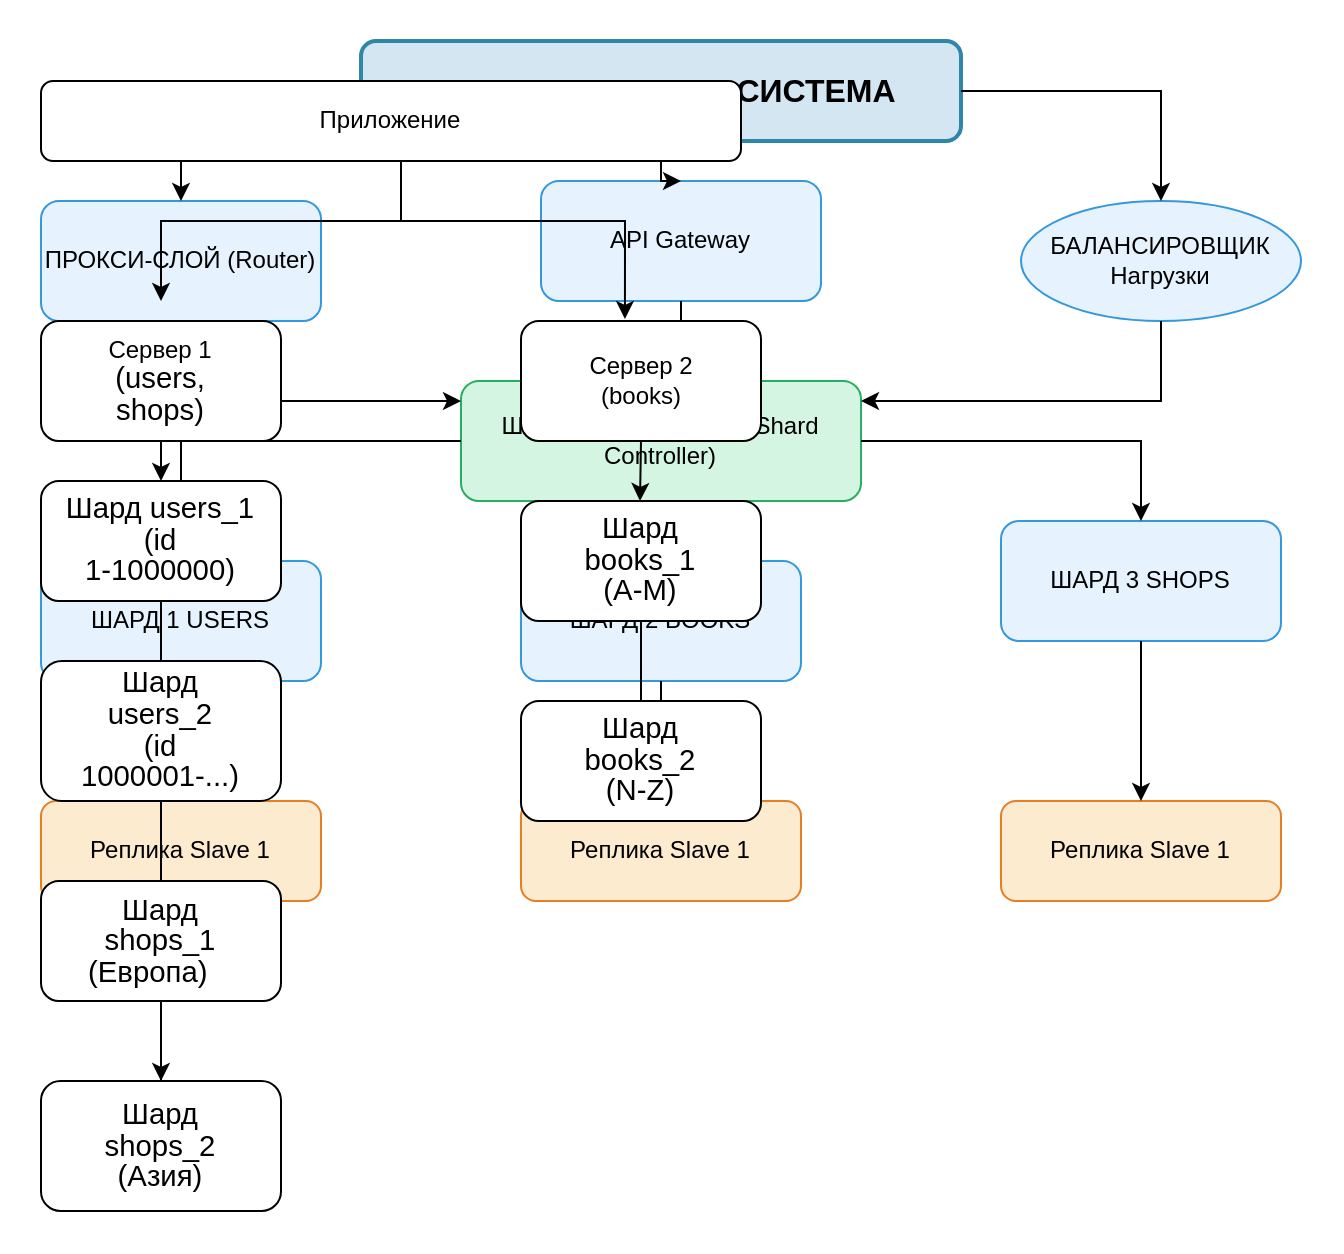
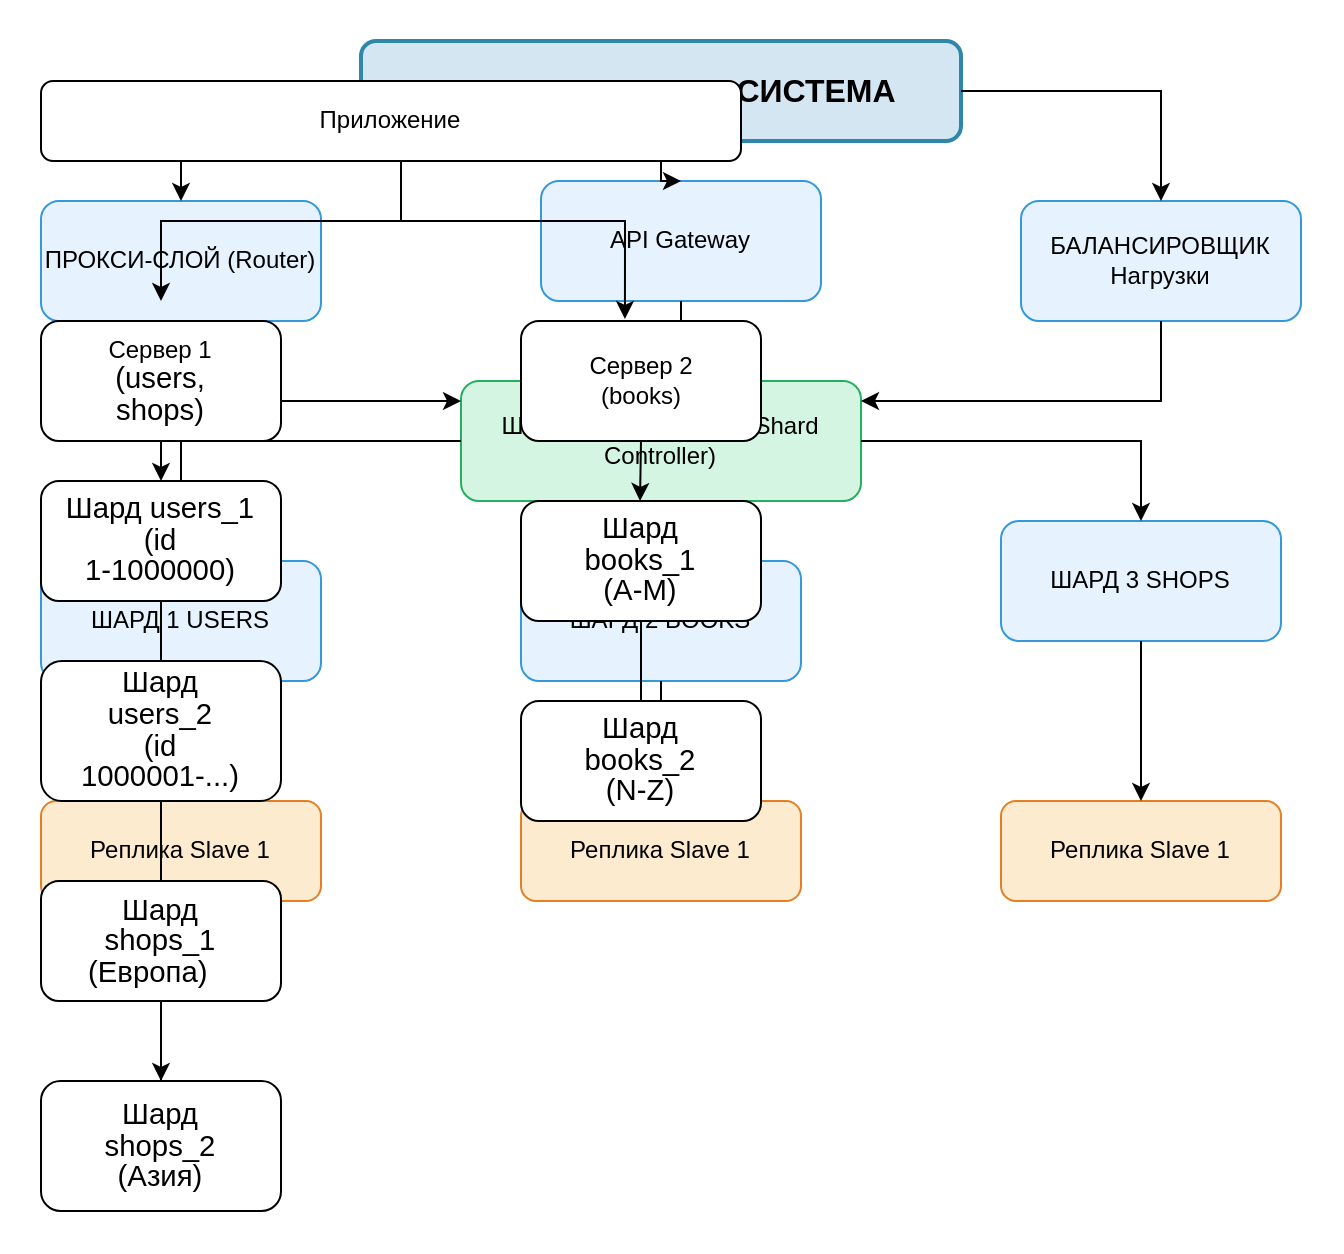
  <mxCell id="0" />
  <mxCell id="1" parent="0" />
  <mxCell id="2" value="ШАРДИРОВАННАЯ СИСТЕМА" style="rounded=1;whiteSpace=wrap;html=1;fillColor=#d4e6f1;strokeColor=#2e86ab;fontSize=16;fontStyle=1;strokeWidth=2;" vertex="1" parent="1"><mxGeometry x="180" y="20" width="300" height="50" as="geometry" /></mxCell>
  <mxCell id="3" value="ПРОКСИ-СЛОЙ (Router)" style="rounded=1;whiteSpace=wrap;html=1;fillColor=#e6f3ff;strokeColor=#3498db;strokeWidth=1;" vertex="1" parent="1"><mxGeometry x="20" y="100" width="140" height="60" as="geometry" /></mxCell>
  <mxCell id="4" value="API Gateway" style="rounded=1;whiteSpace=wrap;html=1;fillColor=#e6f3ff;strokeColor=#3498db;strokeWidth=1;" vertex="1" parent="1"><mxGeometry x="270" y="90" width="140" height="60" as="geometry" /></mxCell>
- <mxCell id="5" value="БАЛАНСИРОВЩИК Нагрузки" style="ellipse;whiteSpace=wrap;html=1;fillColor=#e6f3ff;strokeColor=#3498db;strokeWidth=1;" vertex="1" parent="1"><mxGeometry x="510" y="100" width="140" height="60" as="geometry" /></mxCell>
+ <mxCell id="5" value="БАЛАНСИРОВЩИК Нагрузки" style="rounded=1;whiteSpace=wrap;html=1;fillColor=#e6f3ff;strokeColor=#3498db;strokeWidth=1;" vertex="1" parent="1"><mxGeometry x="510" y="100" width="140" height="60" as="geometry" /></mxCell>
  <mxCell id="6" value="ШАРД-КОНТРОЛЛЕР (Shard Controller)" style="rounded=1;whiteSpace=wrap;html=1;fillColor=#d5f5e3;strokeColor=#27ae60;strokeWidth=1;" vertex="1" parent="1"><mxGeometry x="230" y="190" width="200" height="60" as="geometry" /></mxCell>
  <mxCell id="7" value="ШАРД 1 USERS" style="rounded=1;whiteSpace=wrap;html=1;fillColor=#e6f3ff;strokeColor=#3498db;strokeWidth=1;" vertex="1" parent="1"><mxGeometry x="20" y="280" width="140" height="60" as="geometry" /></mxCell>
  <mxCell id="8" value="ШАРД 2 BOOKS" style="rounded=1;whiteSpace=wrap;html=1;fillColor=#e6f3ff;strokeColor=#3498db;strokeWidth=1;" vertex="1" parent="1"><mxGeometry x="260" y="280" width="140" height="60" as="geometry" /></mxCell>
  <mxCell id="9" value="ШАРД 3 SHOPS" style="rounded=1;whiteSpace=wrap;html=1;fillColor=#e6f3ff;strokeColor=#3498db;strokeWidth=1;" vertex="1" parent="1"><mxGeometry x="500" y="260" width="140" height="60" as="geometry" /></mxCell>
  <mxCell id="10" value="Реплика Slave 1" style="rounded=1;whiteSpace=wrap;html=1;fillColor=#fdebd0;strokeColor=#e67e22;strokeWidth=1;" vertex="1" parent="1"><mxGeometry x="20" y="400" width="140" height="50" as="geometry" /></mxCell>
  <mxCell id="11" value="Реплика Slave 1" style="rounded=1;whiteSpace=wrap;html=1;fillColor=#fdebd0;strokeColor=#e67e22;strokeWidth=1;" vertex="1" parent="1"><mxGeometry x="260" y="400" width="140" height="50" as="geometry" /></mxCell>
  <mxCell id="12" value="Реплика Slave 1" style="rounded=1;whiteSpace=wrap;html=1;fillColor=#fdebd0;strokeColor=#e67e22;strokeWidth=1;" vertex="1" parent="1"><mxGeometry x="500" y="400" width="140" height="50" as="geometry" /></mxCell>
  <mxCell id="13" style="edgeStyle=orthogonalEdgeStyle;rounded=0;orthogonalLoop=1;jettySize=auto;html=1;endArrow=classic;endFill=1;strokeWidth=1;" edge="1" parent="1" source="2" target="3"><mxGeometry relative="1" as="geometry" /></mxCell>
  <mxCell id="14" style="edgeStyle=orthogonalEdgeStyle;rounded=0;orthogonalLoop=1;jettySize=auto;html=1;endArrow=classic;endFill=1;strokeWidth=1;" edge="1" parent="1" source="2" target="4"><mxGeometry relative="1" as="geometry" /></mxCell>
  <mxCell id="15" style="edgeStyle=orthogonalEdgeStyle;rounded=0;orthogonalLoop=1;jettySize=auto;html=1;endArrow=classic;endFill=1;strokeWidth=1;" edge="1" parent="1" source="2" target="5"><mxGeometry relative="1" as="geometry" /></mxCell>
  <mxCell id="16" style="edgeStyle=orthogonalEdgeStyle;rounded=0;orthogonalLoop=1;jettySize=auto;html=1;endArrow=classic;endFill=1;strokeWidth=1;" edge="1" parent="1" source="3" target="6"><mxGeometry relative="1" as="geometry"><Array as="points"><mxPoint x="50" y="200" /></Array></mxGeometry></mxCell>
  <mxCell id="17" style="edgeStyle=orthogonalEdgeStyle;rounded=0;orthogonalLoop=1;jettySize=auto;html=1;endArrow=classic;endFill=1;strokeWidth=1;" edge="1" parent="1" source="4" target="6"><mxGeometry relative="1" as="geometry" /></mxCell>
  <mxCell id="18" style="edgeStyle=orthogonalEdgeStyle;rounded=0;orthogonalLoop=1;jettySize=auto;html=1;endArrow=classic;endFill=1;strokeWidth=1;" edge="1" parent="1" source="5" target="6"><mxGeometry relative="1" as="geometry"><Array as="points"><mxPoint x="410" y="200" /><mxPoint x="230" y="200" /></Array></mxGeometry></mxCell>
  <mxCell id="19" style="edgeStyle=orthogonalEdgeStyle;rounded=0;orthogonalLoop=1;jettySize=auto;html=1;endArrow=classic;endFill=1;strokeWidth=1;" edge="1" parent="1" source="6" target="7"><mxGeometry relative="1" as="geometry" /></mxCell>
  <mxCell id="20" style="edgeStyle=orthogonalEdgeStyle;rounded=0;orthogonalLoop=1;jettySize=auto;html=1;endArrow=classic;endFill=1;strokeWidth=1;" edge="1" parent="1" source="6" target="8"><mxGeometry relative="1" as="geometry" /></mxCell>
  <mxCell id="21" style="edgeStyle=orthogonalEdgeStyle;rounded=0;orthogonalLoop=1;jettySize=auto;html=1;endArrow=classic;endFill=1;strokeWidth=1;" edge="1" parent="1" source="6" target="9"><mxGeometry relative="1" as="geometry" /></mxCell>
  <mxCell id="22" style="edgeStyle=orthogonalEdgeStyle;rounded=0;orthogonalLoop=1;jettySize=auto;html=1;endArrow=classic;endFill=1;strokeWidth=1;" edge="1" parent="1" source="7" target="10"><mxGeometry relative="1" as="geometry" /></mxCell>
  <mxCell id="23" style="edgeStyle=orthogonalEdgeStyle;rounded=0;orthogonalLoop=1;jettySize=auto;html=1;endArrow=classic;endFill=1;strokeWidth=1;" edge="1" parent="1" source="8" target="11"><mxGeometry relative="1" as="geometry" /></mxCell>
  <mxCell id="24" style="edgeStyle=orthogonalEdgeStyle;rounded=0;orthogonalLoop=1;jettySize=auto;html=1;endArrow=classic;endFill=1;strokeWidth=1;" edge="1" parent="1" source="9" target="12"><mxGeometry relative="1" as="geometry" /></mxCell>
  <mxCell id="25" value="" style="edgeStyle=orthogonalEdgeStyle;rounded=0;orthogonalLoop=1;jettySize=auto;html=1;" edge="1" parent="1" source="26"><mxGeometry relative="1" as="geometry"><mxPoint x="80" y="150" as="targetPoint" /><Array as="points"><mxPoint x="200" y="110" /><mxPoint x="80" y="110" /></Array></mxGeometry></mxCell>
  <mxCell id="26" value="Приложение" style="rounded=1;whiteSpace=wrap;html=1;fontSize=12;glass=0;strokeWidth=1;shadow=0;" vertex="1" parent="1"><mxGeometry x="20" y="40" width="350" height="40" as="geometry" /></mxCell>
  <mxCell id="27" style="edgeStyle=orthogonalEdgeStyle;rounded=0;orthogonalLoop=1;jettySize=auto;html=1;exitX=0.5;exitY=1;exitDx=0;exitDy=0;entryX=0.5;entryY=0;entryDx=0;entryDy=0;" edge="1" parent="1" source="28" target="30"><mxGeometry relative="1" as="geometry" /></mxCell>
  <mxCell id="28" value="&lt;div&gt;Сервер 1&lt;/div&gt;&lt;div&gt;&lt;span style=&quot;font-size:11.0pt;line-height:107%;&lt;br/&gt;font-family:&amp;quot;Times New Roman&amp;quot;,serif;mso-fareast-font-family:&amp;quot;Times New Roman&amp;quot;;&lt;br/&gt;mso-ansi-language:RU;mso-fareast-language:RU;mso-bidi-language:AR-SA&quot;&gt;(users,&lt;br/&gt;shops)&lt;/span&gt;&lt;br&gt;&lt;/div&gt;" style="rounded=1;whiteSpace=wrap;html=1;fontSize=12;glass=0;strokeWidth=1;shadow=0;" vertex="1" parent="1"><mxGeometry x="20" y="160" width="120" height="60" as="geometry" /></mxCell>
  <mxCell id="29" value="&lt;span style=&quot;font-size:11.0pt;line-height:107%;&lt;br/&gt;font-family:&amp;quot;Times New Roman&amp;quot;,serif;mso-fareast-font-family:&amp;quot;Times New Roman&amp;quot;;&lt;br/&gt;mso-ansi-language:RU;mso-fareast-language:RU;mso-bidi-language:AR-SA&quot;&gt;Шард&lt;br&gt;users_2&lt;/span&gt;&lt;div&gt;&lt;span style=&quot;font-size:11.0pt;line-height:107%;&lt;br/&gt;font-family:&amp;quot;Times New Roman&amp;quot;,serif;mso-fareast-font-family:&amp;quot;Times New Roman&amp;quot;;&lt;br/&gt;mso-ansi-language:RU;mso-fareast-language:RU;mso-bidi-language:AR-SA&quot;&gt;&lt;span style=&quot;font-size: 11pt; line-height: 107%;&quot;&gt;(id&lt;br&gt;1000001-...)&lt;/span&gt;&lt;br&gt;&lt;/span&gt;&lt;/div&gt;" style="rounded=1;whiteSpace=wrap;html=1;fontSize=12;glass=0;strokeWidth=1;shadow=0;" vertex="1" parent="1"><mxGeometry x="20" y="330" width="120" height="70" as="geometry" /></mxCell>
  <mxCell id="30" value="&lt;span style=&quot;font-size:11.0pt;line-height:107%;&lt;br/&gt;font-family:&amp;quot;Times New Roman&amp;quot;,serif;mso-fareast-font-family:&amp;quot;Times New Roman&amp;quot;;&lt;br/&gt;mso-ansi-language:RU;mso-fareast-language:RU;mso-bidi-language:AR-SA&quot;&gt;Шард users_1&lt;/span&gt;&lt;div&gt;&lt;span style=&quot;font-size:11.0pt;line-height:107%;&lt;br/&gt;font-family:&amp;quot;Times New Roman&amp;quot;,serif;mso-fareast-font-family:&amp;quot;Times New Roman&amp;quot;;&lt;br/&gt;mso-ansi-language:RU;mso-fareast-language:RU;mso-bidi-language:AR-SA&quot;&gt;&lt;span style=&quot;font-size: 11pt; line-height: 107%;&quot;&gt;(id&lt;br/&gt;1-1000000)&lt;/span&gt;&lt;br&gt;&lt;/span&gt;&lt;/div&gt;" style="rounded=1;whiteSpace=wrap;html=1;fontSize=12;glass=0;strokeWidth=1;shadow=0;" vertex="1" parent="1"><mxGeometry x="20" y="240" width="120" height="60" as="geometry" /></mxCell>
  <mxCell id="31" value="" style="edgeStyle=orthogonalEdgeStyle;rounded=0;orthogonalLoop=1;jettySize=auto;html=1;" edge="1" parent="1" source="32" target="33"><mxGeometry relative="1" as="geometry" /></mxCell>
  <mxCell id="32" value="&lt;div&gt;&lt;span style=&quot;font-size:11.0pt;line-height:107%;&lt;br/&gt;font-family:&amp;quot;Times New Roman&amp;quot;,serif;mso-fareast-font-family:&amp;quot;Times New Roman&amp;quot;;&lt;br/&gt;mso-ansi-language:RU;mso-fareast-language:RU;mso-bidi-language:AR-SA&quot;&gt;&lt;br&gt;&lt;/span&gt;&lt;/div&gt;&lt;span style=&quot;font-size:11.0pt;line-height:107%;&lt;br/&gt;font-family:&amp;quot;Times New Roman&amp;quot;,serif;mso-fareast-font-family:&amp;quot;Times New Roman&amp;quot;;&lt;br/&gt;mso-ansi-language:RU;mso-fareast-language:RU;mso-bidi-language:AR-SA&quot;&gt;&lt;div&gt;&lt;span style=&quot;font-size:11.0pt;line-height:107%;&lt;br/&gt;font-family:&amp;quot;Times New Roman&amp;quot;,serif;mso-fareast-font-family:&amp;quot;Times New Roman&amp;quot;;&lt;br/&gt;mso-ansi-language:RU;mso-fareast-language:RU;mso-bidi-language:AR-SA&quot;&gt;&lt;br&gt;&lt;/span&gt;&lt;/div&gt;Шард&lt;br&gt;shops_1&lt;/span&gt;&lt;div&gt;&lt;span style=&quot;font-size:11.0pt;line-height:107%;&lt;br/&gt;font-family:&amp;quot;Times New Roman&amp;quot;,serif;mso-fareast-font-family:&amp;quot;Times New Roman&amp;quot;;&lt;br/&gt;mso-ansi-language:RU;mso-fareast-language:RU;mso-bidi-language:AR-SA&quot;&gt;&lt;span style=&quot;font-size:11.0pt;line-height:107%;&lt;br/&gt;font-family:&amp;quot;Times New Roman&amp;quot;,serif;mso-fareast-font-family:&amp;quot;Times New Roman&amp;quot;;&lt;br/&gt;mso-ansi-language:RU;mso-fareast-language:RU;mso-bidi-language:AR-SA&quot;&gt;&amp;nbsp;(Европа)&amp;nbsp;&amp;nbsp;&amp;nbsp;&amp;nbsp;&lt;br&gt;&amp;nbsp; &amp;nbsp;&lt;/span&gt;&lt;br&gt;&lt;/span&gt;&lt;/div&gt;&lt;div&gt;&lt;br&gt;&lt;/div&gt;" style="rounded=1;whiteSpace=wrap;html=1;fontSize=12;glass=0;strokeWidth=1;shadow=0;" vertex="1" parent="1"><mxGeometry x="20" y="440" width="120" height="60" as="geometry" /></mxCell>
  <mxCell id="33" value="&lt;span style=&quot;font-size:11.0pt;line-height:107%;&lt;br/&gt;font-family:&amp;quot;Times New Roman&amp;quot;,serif;mso-fareast-font-family:&amp;quot;Times New Roman&amp;quot;;&lt;br/&gt;mso-ansi-language:RU;mso-fareast-language:RU;mso-bidi-language:AR-SA&quot;&gt;Шард&lt;br/&gt;shops_2&lt;/span&gt;&lt;div&gt;&lt;span style=&quot;font-size:11.0pt;line-height:107%;&lt;br/&gt;font-family:&amp;quot;Times New Roman&amp;quot;,serif;mso-fareast-font-family:&amp;quot;Times New Roman&amp;quot;;&lt;br/&gt;mso-ansi-language:RU;mso-fareast-language:RU;mso-bidi-language:AR-SA&quot;&gt;(Азия)&lt;/span&gt;&lt;/div&gt;" style="rounded=1;whiteSpace=wrap;html=1;fontSize=12;glass=0;strokeWidth=1;shadow=0;" vertex="1" parent="1"><mxGeometry x="20" y="540" width="120" height="65" as="geometry" /></mxCell>
  <mxCell id="34" value="" style="rounded=1;whiteSpace=wrap;html=1;fontSize=12;glass=0;strokeWidth=1;shadow=0;" vertex="1" parent="1"><mxGeometry x="260" y="160" width="120" height="60" as="geometry" /></mxCell>
  <mxCell id="35" value="&lt;span style=&quot;font-size:11.0pt;line-height:107%;&lt;br/&gt;font-family:&amp;quot;Times New Roman&amp;quot;,serif;mso-fareast-font-family:&amp;quot;Times New Roman&amp;quot;;&lt;br/&gt;mso-ansi-language:RU;mso-fareast-language:RU;mso-bidi-language:AR-SA&quot;&gt;Шард&lt;br/&gt;books_1&lt;/span&gt;&lt;div&gt;&lt;span style=&quot;font-size:11.0pt;line-height:107%;&lt;br/&gt;font-family:&amp;quot;Times New Roman&amp;quot;,serif;mso-fareast-font-family:&amp;quot;Times New Roman&amp;quot;;&lt;br/&gt;mso-ansi-language:RU;mso-fareast-language:RU;mso-bidi-language:AR-SA&quot;&gt;(А-М)&lt;/span&gt;&lt;/div&gt;" style="rounded=1;whiteSpace=wrap;html=1;fontSize=12;glass=0;strokeWidth=1;shadow=0;" vertex="1" parent="1"><mxGeometry x="260" y="250" width="120" height="60" as="geometry" /></mxCell>
  <mxCell id="36" value="Сервер 2&lt;div&gt;(books)&lt;/div&gt;" style="text;html=1;align=center;verticalAlign=middle;resizable=0;points=[];autosize=1;strokeColor=none;fillColor=none;" vertex="1" parent="1"><mxGeometry x="280" y="170" width="80" height="40" as="geometry" /></mxCell>
  <mxCell id="37" value="&lt;span style=&quot;font-size:11.0pt;line-height:107%;&lt;br/&gt;font-family:&amp;quot;Times New Roman&amp;quot;,serif;mso-fareast-font-family:&amp;quot;Times New Roman&amp;quot;;&lt;br/&gt;mso-ansi-language:RU;mso-fareast-language:RU;mso-bidi-language:AR-SA&quot;&gt;Шард&lt;br&gt;books_2&lt;/span&gt;&lt;div&gt;&lt;span style=&quot;font-size:11.0pt;line-height:107%;&lt;br/&gt;font-family:&amp;quot;Times New Roman&amp;quot;,serif;mso-fareast-font-family:&amp;quot;Times New Roman&amp;quot;;&lt;br/&gt;mso-ansi-language:RU;mso-fareast-language:RU;mso-bidi-language:AR-SA&quot;&gt;(N-Z)&lt;/span&gt;&lt;/div&gt;" style="rounded=1;whiteSpace=wrap;html=1;fontSize=12;glass=0;strokeWidth=1;shadow=0;" vertex="1" parent="1"><mxGeometry x="260" y="350" width="120" height="60" as="geometry" /></mxCell>
  <mxCell id="38" value="" style="edgeStyle=orthogonalEdgeStyle;rounded=0;orthogonalLoop=1;jettySize=auto;html=1;entryX=0.433;entryY=-0.017;entryDx=0;entryDy=0;entryPerimeter=0;" edge="1" parent="1" target="34"><mxGeometry relative="1" as="geometry"><mxPoint x="200" y="110" as="sourcePoint" /><mxPoint x="220" y="170" as="targetPoint" /><Array as="points"><mxPoint x="312" y="110" /></Array></mxGeometry></mxCell>
  <mxCell id="39" style="edgeStyle=orthogonalEdgeStyle;rounded=0;orthogonalLoop=1;jettySize=auto;html=1;exitX=0.5;exitY=1;exitDx=0;exitDy=0;entryX=0.5;entryY=0;entryDx=0;entryDy=0;" edge="1" parent="1" source="34"><mxGeometry relative="1" as="geometry"><mxPoint x="319.5" y="230" as="sourcePoint" /><mxPoint x="319.5" y="250" as="targetPoint" /></mxGeometry></mxCell>
  <mxCell id="40" value="" style="endArrow=none;html=1;rounded=0;entryX=0.5;entryY=1;entryDx=0;entryDy=0;" edge="1" parent="1" target="30"><mxGeometry width="50" height="50" relative="1" as="geometry"><mxPoint x="80" y="330" as="sourcePoint" /><mxPoint x="120" y="310" as="targetPoint" /><Array as="points" /></mxGeometry></mxCell>
  <mxCell id="41" value="" style="endArrow=none;html=1;rounded=0;entryX=0.5;entryY=1;entryDx=0;entryDy=0;" edge="1" parent="1" target="29"><mxGeometry width="50" height="50" relative="1" as="geometry"><mxPoint x="80" y="440" as="sourcePoint" /><mxPoint x="120" y="410" as="targetPoint" /><Array as="points" /></mxGeometry></mxCell>
  <mxCell id="42" value="" style="endArrow=none;html=1;rounded=0;entryX=0.5;entryY=1;entryDx=0;entryDy=0;" edge="1" parent="1" target="32"><mxGeometry width="50" height="50" relative="1" as="geometry"><mxPoint x="80" y="540" as="sourcePoint" /><mxPoint x="120" y="510" as="targetPoint" /></mxGeometry></mxCell>
  <mxCell id="43" value="" style="endArrow=none;html=1;rounded=0;entryX=0.5;entryY=1;entryDx=0;entryDy=0;" edge="1" parent="1" target="35"><mxGeometry width="50" height="50" relative="1" as="geometry"><mxPoint x="320" y="350" as="sourcePoint" /><mxPoint x="370" y="330" as="targetPoint" /></mxGeometry></mxCell>
